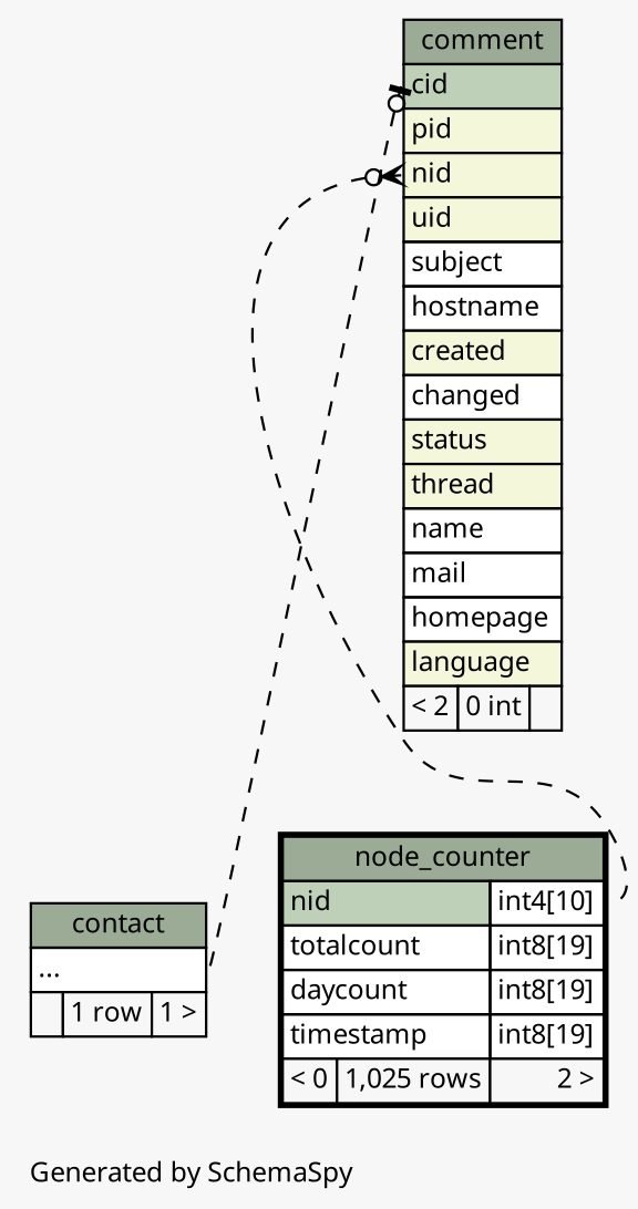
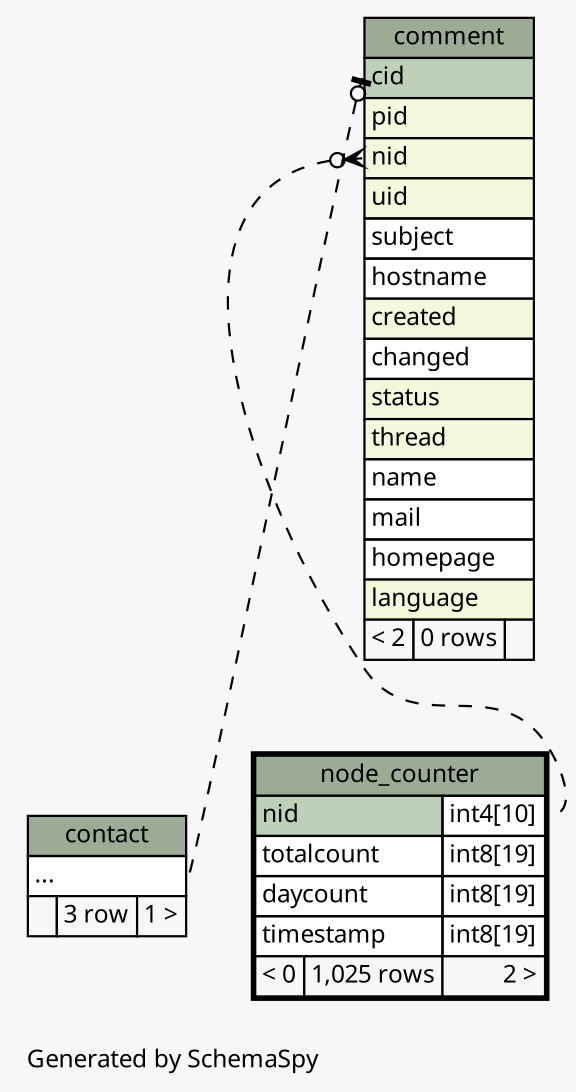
  digraph {
    bgcolor="#f7f7f7"
    fontname="Noto Sans"
    fontsize=11
    label="\nGenerated by SchemaSpy"
    labeljust=l
    nodesep=0.18
    rankdir=TB
    ranksep=0.46
    node [fontname="Noto Sans" fontsize=11 shape=plaintext]
    edge [arrowhead=none arrowsize=0.8 dir=back fontname="Noto Sans" style=dashed]
-   n1 [label=<     <TABLE BORDER="0" CELLBORDER="1" CELLSPACING="0" BGCOLOR="#ffffff">       <TR><TD COLSPAN="3" BGCOLOR="#9bab96" ALIGN="CENTER">comment</TD></TR>       <TR><TD PORT="cid" COLSPAN="3" BGCOLOR="#bed1b8" ALIGN="LEFT">cid</TD></TR>       <TR><TD PORT="pid" COLSPAN="3" BGCOLOR="#f4f7da" ALIGN="LEFT">pid</TD></TR>       <TR><TD PORT="nid" COLSPAN="3" BGCOLOR="#f4f7da" ALIGN="LEFT">nid</TD></TR>       <TR><TD PORT="uid" COLSPAN="3" BGCOLOR="#f4f7da" ALIGN="LEFT">uid</TD></TR>       <TR><TD PORT="subject" COLSPAN="3" ALIGN="LEFT">subject</TD></TR>       <TR><TD PORT="hostname" COLSPAN="3" ALIGN="LEFT">hostname</TD></TR>       <TR><TD PORT="created" COLSPAN="3" BGCOLOR="#f4f7da" ALIGN="LEFT">created</TD></TR>       <TR><TD PORT="changed" COLSPAN="3" ALIGN="LEFT">changed</TD></TR>       <TR><TD PORT="status" COLSPAN="3" BGCOLOR="#f4f7da" ALIGN="LEFT">status</TD></TR>       <TR><TD PORT="thread" COLSPAN="3" BGCOLOR="#f4f7da" ALIGN="LEFT">thread</TD></TR>       <TR><TD PORT="name" COLSPAN="3" ALIGN="LEFT">name</TD></TR>       <TR><TD PORT="mail" COLSPAN="3" ALIGN="LEFT">mail</TD></TR>       <TR><TD PORT="homepage" COLSPAN="3" ALIGN="LEFT">homepage</TD></TR>       <TR><TD PORT="language" COLSPAN="3" BGCOLOR="#f4f7da" ALIGN="LEFT">language</TD></TR>       <TR><TD ALIGN="LEFT" BGCOLOR="#f7f7f7">&lt; 2</TD><TD ALIGN="RIGHT" BGCOLOR="#f7f7f7">0 int</TD><TD ALIGN="RIGHT" BGCOLOR="#f7f7f7">  </TD></TR>     </TABLE>>]
-   n2 [label=<     <TABLE BORDER="0" CELLBORDER="1" CELLSPACING="0" BGCOLOR="#ffffff">       <TR><TD COLSPAN="3" BGCOLOR="#9bab96" ALIGN="CENTER">contact</TD></TR>       <TR><TD PORT="elipses" COLSPAN="3" ALIGN="LEFT">...</TD></TR>       <TR><TD ALIGN="LEFT" BGCOLOR="#f7f7f7">  </TD><TD ALIGN="RIGHT" BGCOLOR="#f7f7f7">1 row</TD><TD ALIGN="RIGHT" BGCOLOR="#f7f7f7">1 &gt;</TD></TR>     </TABLE>>]
+   n1 [label=<     <TABLE BORDER="0" CELLBORDER="1" CELLSPACING="0" BGCOLOR="#ffffff">       <TR><TD COLSPAN="3" BGCOLOR="#9bab96" ALIGN="CENTER">comment</TD></TR>       <TR><TD PORT="cid" COLSPAN="3" BGCOLOR="#bed1b8" ALIGN="LEFT">cid</TD></TR>       <TR><TD PORT="pid" COLSPAN="3" BGCOLOR="#f4f7da" ALIGN="LEFT">pid</TD></TR>       <TR><TD PORT="nid" COLSPAN="3" BGCOLOR="#f4f7da" ALIGN="LEFT">nid</TD></TR>       <TR><TD PORT="uid" COLSPAN="3" BGCOLOR="#f4f7da" ALIGN="LEFT">uid</TD></TR>       <TR><TD PORT="subject" COLSPAN="3" ALIGN="LEFT">subject</TD></TR>       <TR><TD PORT="hostname" COLSPAN="3" ALIGN="LEFT">hostname</TD></TR>       <TR><TD PORT="created" COLSPAN="3" BGCOLOR="#f4f7da" ALIGN="LEFT">created</TD></TR>       <TR><TD PORT="changed" COLSPAN="3" ALIGN="LEFT">changed</TD></TR>       <TR><TD PORT="status" COLSPAN="3" BGCOLOR="#f4f7da" ALIGN="LEFT">status</TD></TR>       <TR><TD PORT="thread" COLSPAN="3" BGCOLOR="#f4f7da" ALIGN="LEFT">thread</TD></TR>       <TR><TD PORT="name" COLSPAN="3" ALIGN="LEFT">name</TD></TR>       <TR><TD PORT="mail" COLSPAN="3" ALIGN="LEFT">mail</TD></TR>       <TR><TD PORT="homepage" COLSPAN="3" ALIGN="LEFT">homepage</TD></TR>       <TR><TD PORT="language" COLSPAN="3" BGCOLOR="#f4f7da" ALIGN="LEFT">language</TD></TR>       <TR><TD ALIGN="LEFT" BGCOLOR="#f7f7f7">&lt; 2</TD><TD ALIGN="RIGHT" BGCOLOR="#f7f7f7">0 rows</TD><TD ALIGN="RIGHT" BGCOLOR="#f7f7f7">  </TD></TR>     </TABLE>>]
+   n2 [label=<     <TABLE BORDER="0" CELLBORDER="1" CELLSPACING="0" BGCOLOR="#ffffff">       <TR><TD COLSPAN="3" BGCOLOR="#9bab96" ALIGN="CENTER">contact</TD></TR>       <TR><TD PORT="elipses" COLSPAN="3" ALIGN="LEFT">...</TD></TR>       <TR><TD ALIGN="LEFT" BGCOLOR="#f7f7f7">  </TD><TD ALIGN="RIGHT" BGCOLOR="#f7f7f7">3 row</TD><TD ALIGN="RIGHT" BGCOLOR="#f7f7f7">1 &gt;</TD></TR>     </TABLE>>]
    n3 [label=<     <TABLE BORDER="2" CELLBORDER="1" CELLSPACING="0" BGCOLOR="#ffffff">       <TR><TD COLSPAN="3" BGCOLOR="#9bab96" ALIGN="CENTER">node_counter</TD></TR>       <TR><TD PORT="nid" COLSPAN="2" BGCOLOR="#bed1b8" ALIGN="LEFT">nid</TD><TD PORT="nid.type" ALIGN="LEFT">int4[10]</TD></TR>       <TR><TD PORT="totalcount" COLSPAN="2" ALIGN="LEFT">totalcount</TD><TD PORT="totalcount.type" ALIGN="LEFT">int8[19]</TD></TR>       <TR><TD PORT="daycount" COLSPAN="2" ALIGN="LEFT">daycount</TD><TD PORT="daycount.type" ALIGN="LEFT">int8[19]</TD></TR>       <TR><TD PORT="timestamp" COLSPAN="2" ALIGN="LEFT">timestamp</TD><TD PORT="timestamp.type" ALIGN="LEFT">int8[19]</TD></TR>       <TR><TD ALIGN="LEFT" BGCOLOR="#f7f7f7">&lt; 0</TD><TD ALIGN="RIGHT" BGCOLOR="#f7f7f7">1,025 rows</TD><TD ALIGN="RIGHT" BGCOLOR="#f7f7f7">2 &gt;</TD></TR>     </TABLE>>]
    n1 -> n2 [arrowtail=teeodot headport="elipses:e" tailport="cid:w"]
    n1 -> n3 [arrowtail=crowodot headport="nid.type:e" tailport="nid:w"]
  }
